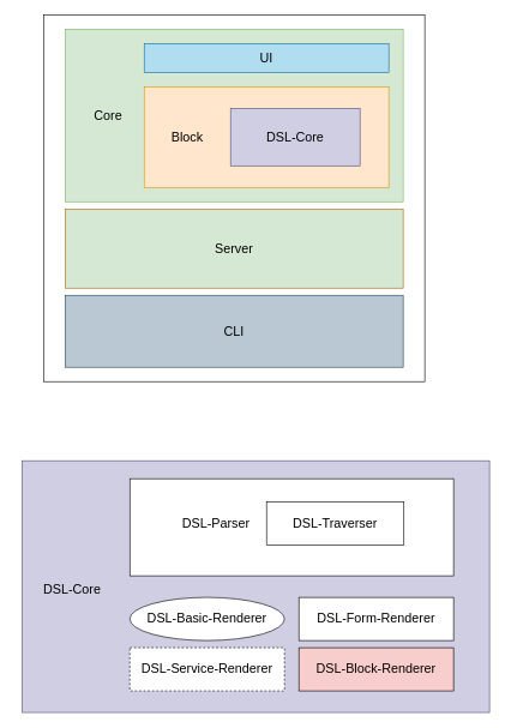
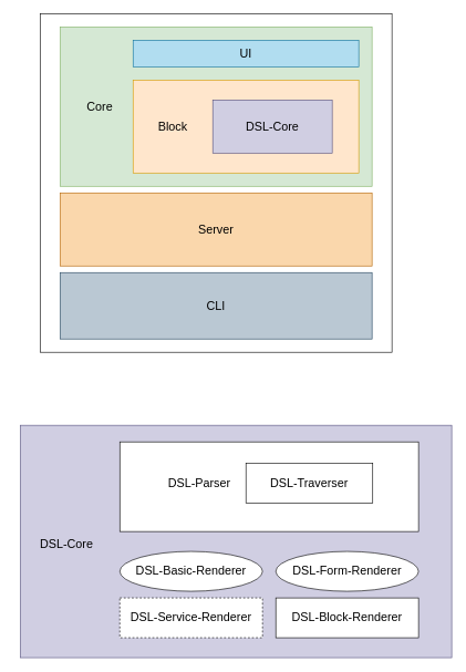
  <mxCell id="0" />
  <mxCell id="1" parent="0" />
  <mxCell id="2" value="" style="rounded=0;whiteSpace=wrap;html=1;" parent="1" vertex="1"><mxGeometry x="60" y="20" width="530" height="510" as="geometry" /></mxCell>
  <mxCell id="3" value="" style="rounded=0;whiteSpace=wrap;html=1;align=left;fillColor=#d5e8d4;strokeColor=#82b366;" parent="1" vertex="1"><mxGeometry x="90" y="40" width="470" height="240" as="geometry" /></mxCell>
- <mxCell id="4" value="&lt;font style=&quot;font-size: 18px;&quot;&gt;Server&lt;/font&gt;" style="rounded=0;whiteSpace=wrap;html=1;fillColor=#d5e8d4;strokeColor=#b46504;" parent="1" vertex="1"><mxGeometry x="90" y="290" width="470" height="110" as="geometry" /></mxCell>
+ <mxCell id="4" value="&lt;font style=&quot;font-size: 18px;&quot;&gt;Server&lt;/font&gt;" style="rounded=0;whiteSpace=wrap;html=1;fillColor=#fad7ac;strokeColor=#b46504;" parent="1" vertex="1"><mxGeometry x="90" y="290" width="470" height="110" as="geometry" /></mxCell>
  <mxCell id="5" value="Core" style="text;html=1;strokeColor=none;fillColor=none;align=center;verticalAlign=middle;whiteSpace=wrap;rounded=0;fontSize=18;" parent="1" vertex="1"><mxGeometry x="90" y="145" width="120" height="30" as="geometry" /></mxCell>
  <mxCell id="6" value="" style="rounded=0;whiteSpace=wrap;html=1;fontSize=18;align=left;fillColor=#ffe6cc;strokeColor=#d79b00;" parent="1" vertex="1"><mxGeometry x="200" y="120" width="340" height="140" as="geometry" /></mxCell>
  <mxCell id="7" value="Block" style="text;html=1;strokeColor=none;fillColor=none;align=center;verticalAlign=middle;whiteSpace=wrap;rounded=0;fontSize=18;" parent="1" vertex="1"><mxGeometry x="230" y="175" width="60" height="30" as="geometry" /></mxCell>
  <mxCell id="8" value="UI" style="rounded=0;whiteSpace=wrap;html=1;fontSize=18;align=center;fillColor=#b1ddf0;strokeColor=#10739e;" parent="1" vertex="1"><mxGeometry x="200" y="60" width="340" height="40" as="geometry" /></mxCell>
  <mxCell id="9" value="DSL-Core" style="rounded=0;whiteSpace=wrap;html=1;fontSize=18;fillColor=#d0cee2;strokeColor=#56517e;" parent="1" vertex="1"><mxGeometry x="320" y="150" width="180" height="80" as="geometry" /></mxCell>
  <mxCell id="10" value="CLI" style="rounded=0;whiteSpace=wrap;html=1;fontSize=18;align=center;fillColor=#bac8d3;strokeColor=#23445d;" parent="1" vertex="1"><mxGeometry x="90" y="410" width="470" height="100" as="geometry" /></mxCell>
  <mxCell id="11" value="" style="rounded=0;whiteSpace=wrap;html=1;fontSize=18;fillColor=#d0cee2;strokeColor=#56517e;align=left;" vertex="1" parent="1"><mxGeometry x="30" y="640" width="650" height="350" as="geometry" /></mxCell>
  <mxCell id="12" value="DSL-Core" style="text;html=1;strokeColor=none;fillColor=none;align=center;verticalAlign=middle;whiteSpace=wrap;rounded=0;fontSize=18;" vertex="1" parent="1"><mxGeometry x="20" y="805" width="160" height="30" as="geometry" /></mxCell>
  <mxCell id="13" value="" style="rounded=0;whiteSpace=wrap;html=1;fontSize=18;" vertex="1" parent="1"><mxGeometry x="180" y="665" width="450" height="135" as="geometry" /></mxCell>
  <mxCell id="14" value="DSL-Traverser" style="rounded=0;whiteSpace=wrap;html=1;fontSize=18;" vertex="1" parent="1"><mxGeometry x="370" y="697.5" width="191" height="60" as="geometry" /></mxCell>
- <mxCell id="15" value="DSL-Form-Renderer" style="rounded=0;whiteSpace=wrap;html=1;fontSize=18;" vertex="1" parent="1"><mxGeometry x="415" y="830" width="215" height="60" as="geometry" /></mxCell>
+ <mxCell id="15" value="DSL-Form-Renderer" style="ellipse;whiteSpace=wrap;html=1;fontSize=18;" vertex="1" parent="1"><mxGeometry x="415" y="830" width="215" height="60" as="geometry" /></mxCell>
  <mxCell id="16" value="DSL-Parser" style="text;html=1;strokeColor=none;fillColor=none;align=center;verticalAlign=middle;whiteSpace=wrap;rounded=0;fontSize=18;" vertex="1" parent="1"><mxGeometry x="240" y="712.5" width="120" height="30" as="geometry" /></mxCell>
  <mxCell id="17" value="DSL-Service-Renderer" style="rounded=0;whiteSpace=wrap;html=1;fontSize=18;dashed=1;" vertex="1" parent="1"><mxGeometry x="180" y="900" width="215" height="60" as="geometry" /></mxCell>
  <mxCell id="18" value="DSL-Basic-Renderer" style="ellipse;whiteSpace=wrap;html=1;fontSize=18;" vertex="1" parent="1"><mxGeometry x="180" y="830" width="215" height="60" as="geometry" /></mxCell>
- <mxCell id="19" value="DSL-Block-Renderer" style="rounded=0;whiteSpace=wrap;html=1;fontSize=18;fillColor=#f8cecc;" vertex="1" parent="1"><mxGeometry x="415" y="900" width="215" height="60" as="geometry" /></mxCell>
+ <mxCell id="19" value="DSL-Block-Renderer" style="rounded=0;whiteSpace=wrap;html=1;fontSize=18;" vertex="1" parent="1"><mxGeometry x="415" y="900" width="215" height="60" as="geometry" /></mxCell>
